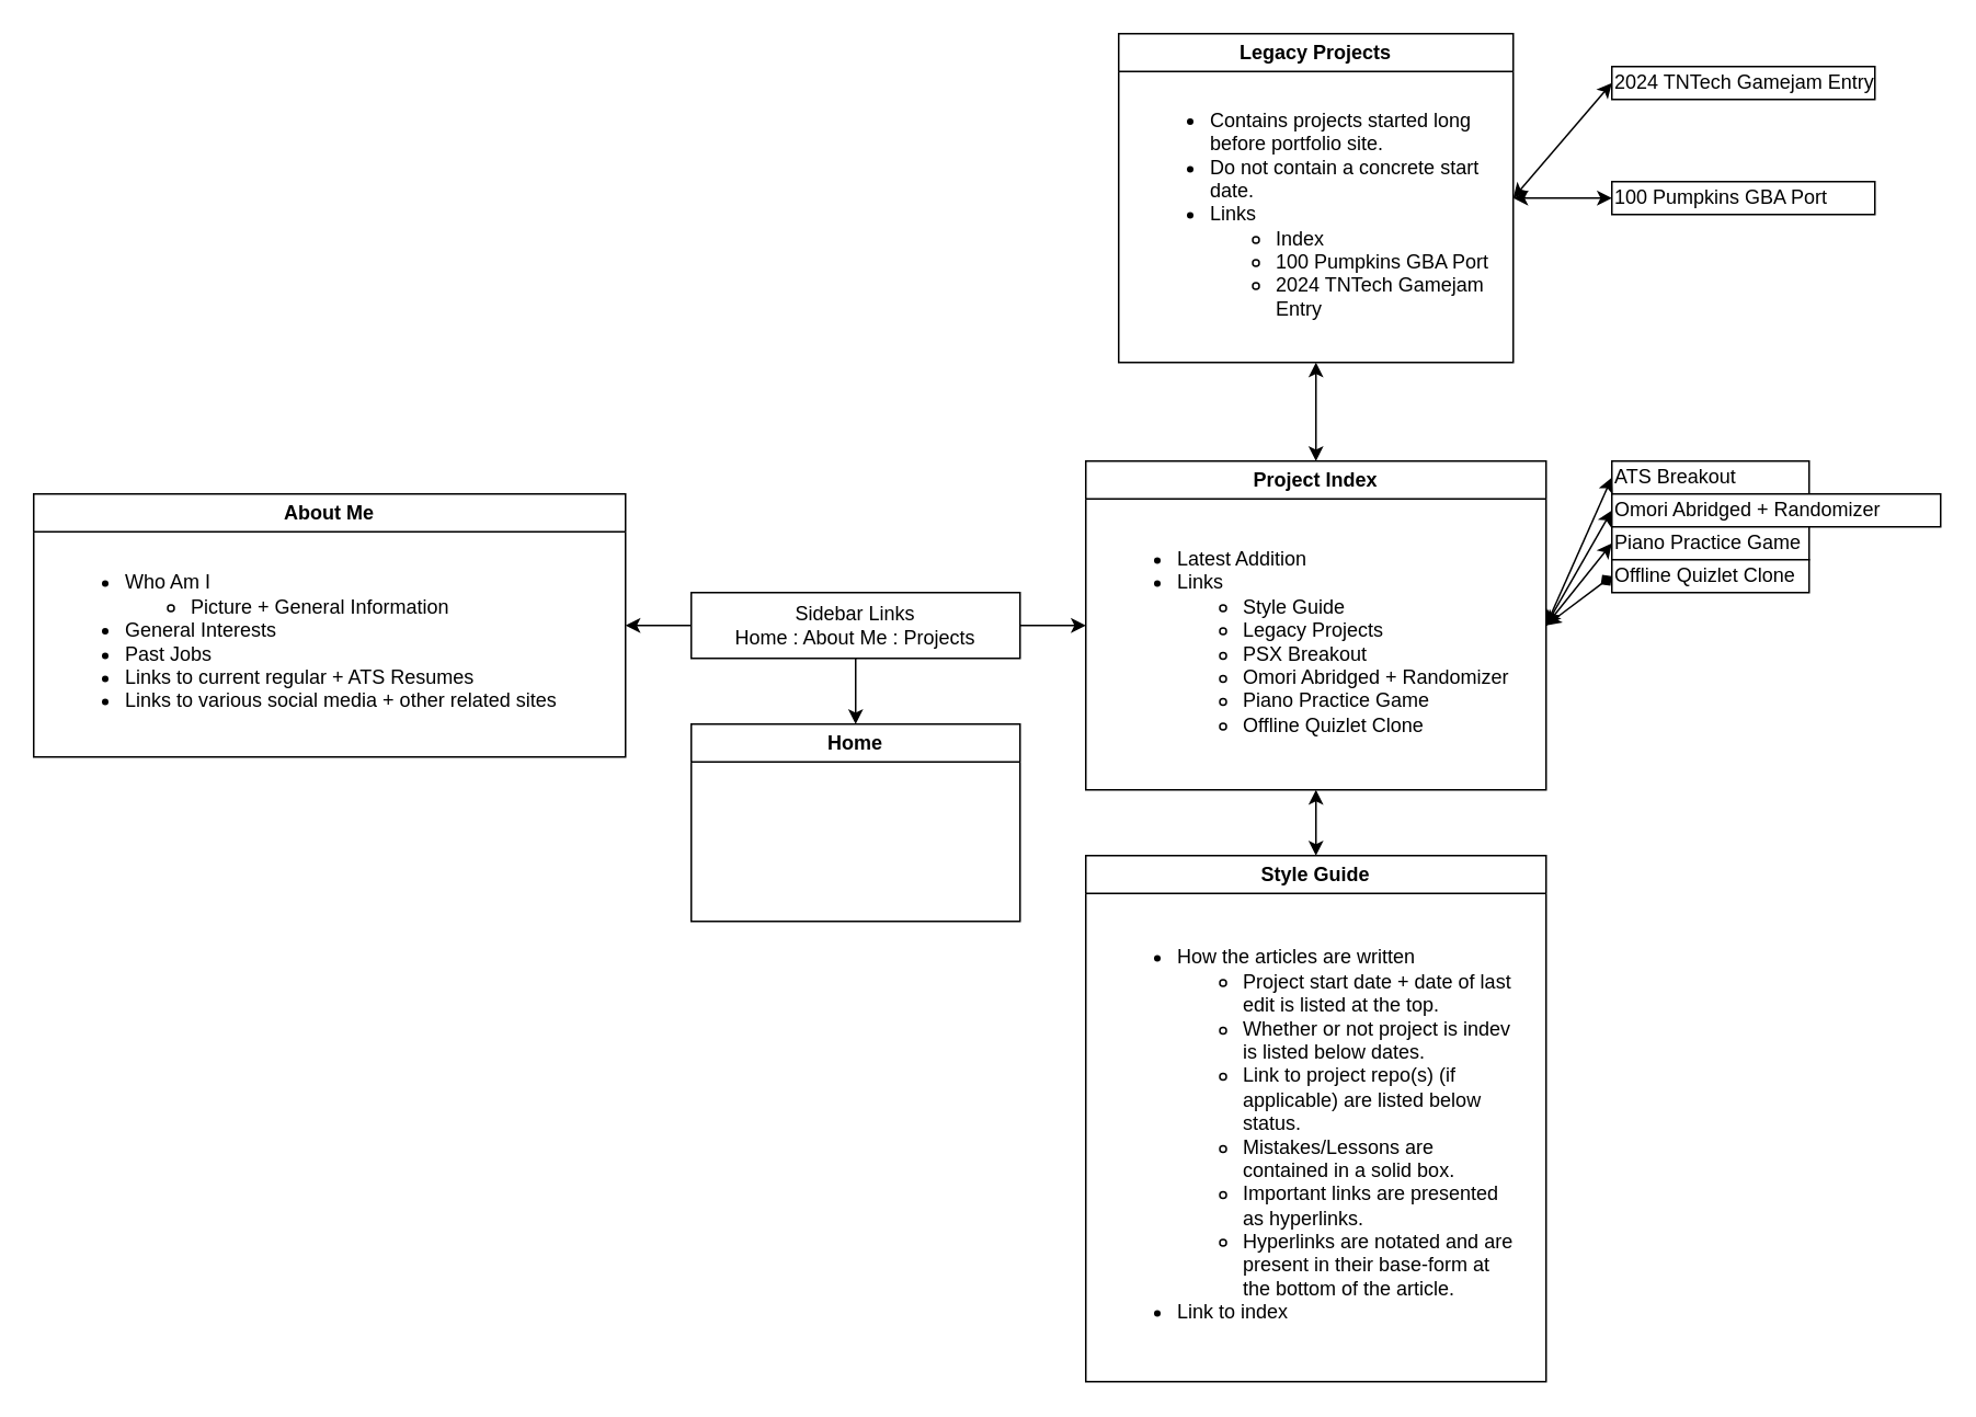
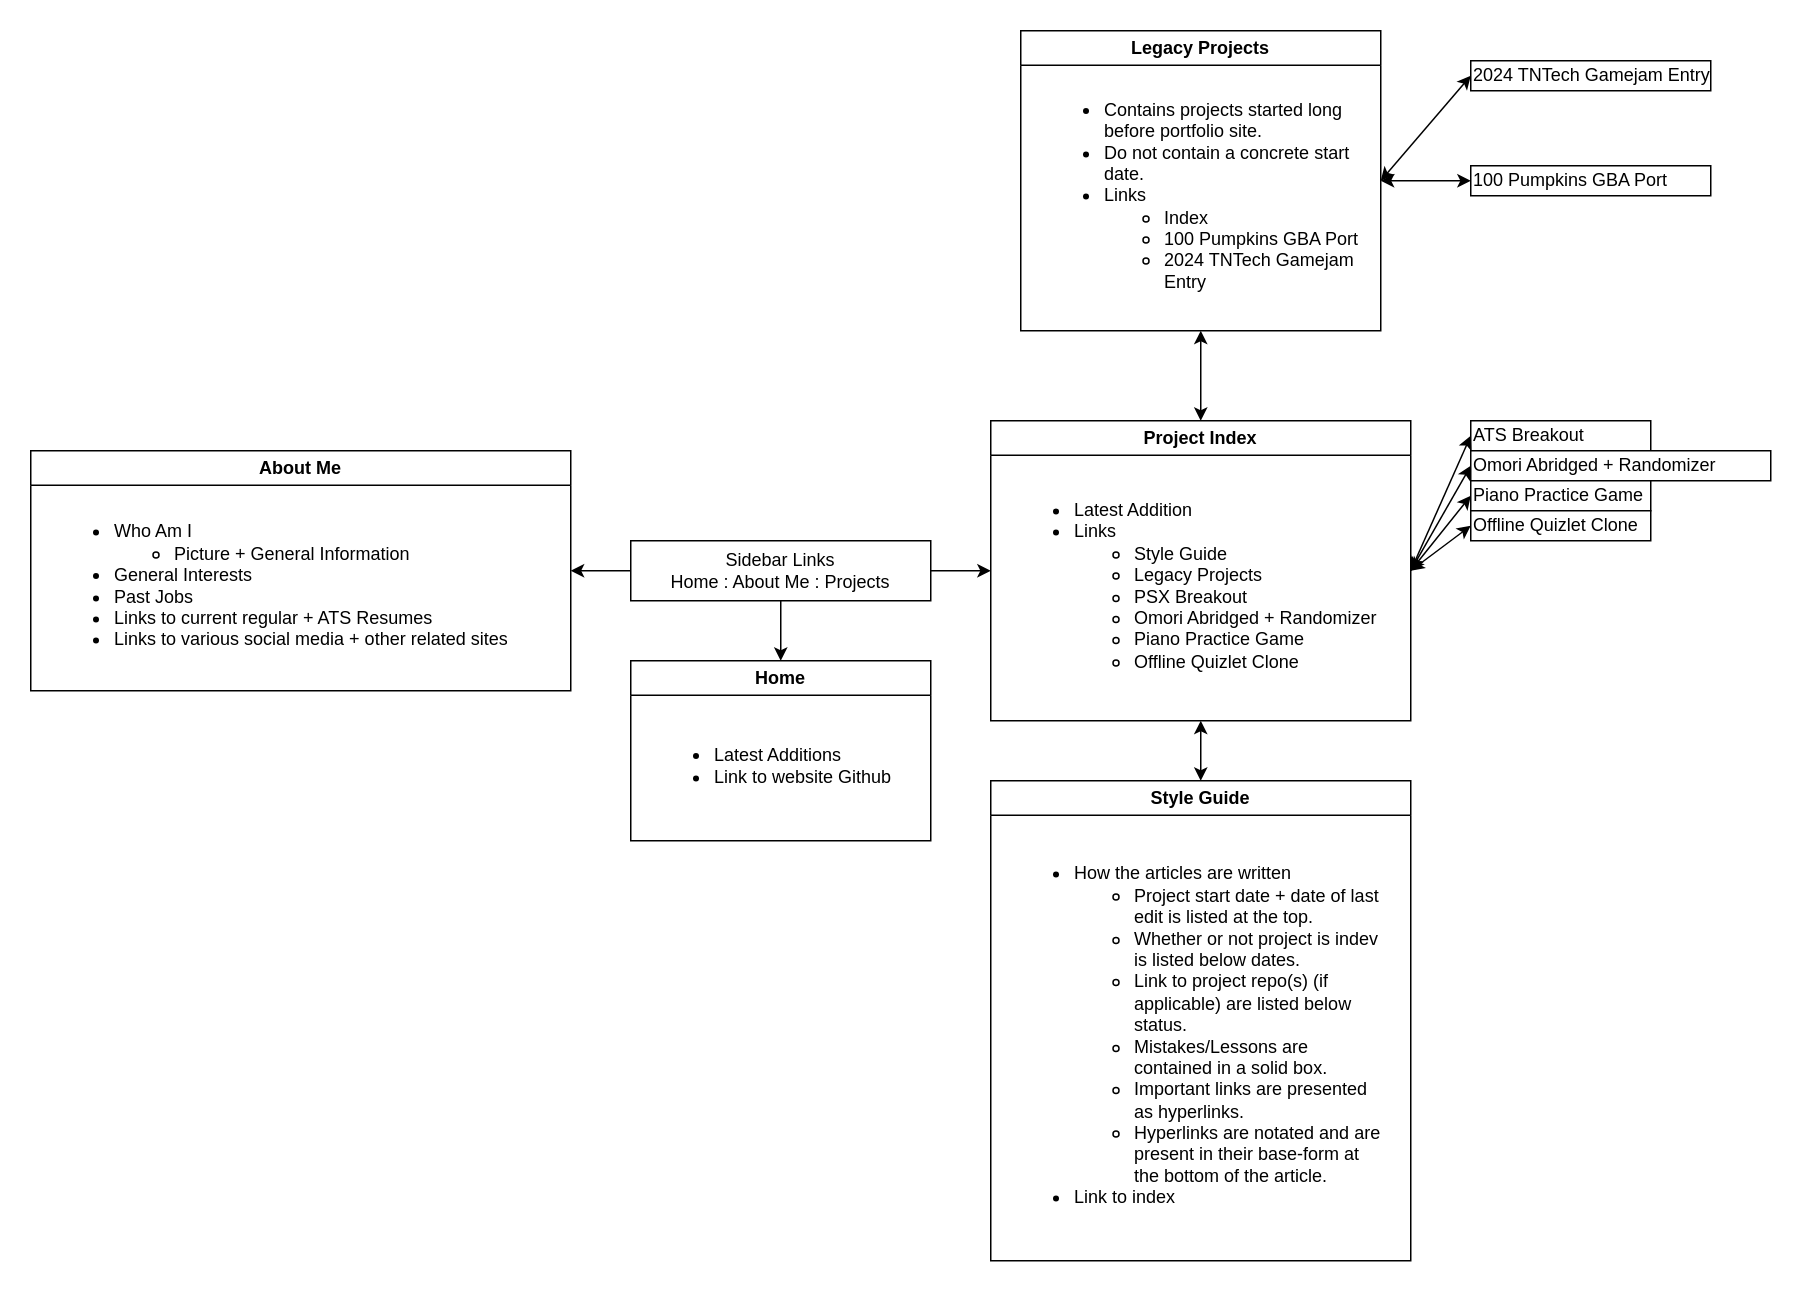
  <mxCell id="0" />
  <mxCell id="1" parent="0" />
  <mxCell id="2" value="Home" style="swimlane;whiteSpace=wrap;html=1;" vertex="1" parent="1"><mxGeometry x="420" y="440" width="200" height="120" as="geometry"><mxRectangle x="325" y="200" width="70" height="30" as="alternateBounds" /></mxGeometry></mxCell>
+ <mxCell id="3" value="&lt;ul&gt;&lt;li&gt;&lt;span style=&quot;background-color: transparent; color: light-dark(rgb(0, 0, 0), rgb(255, 255, 255));&quot;&gt;Latest Additions&lt;/span&gt;&lt;br&gt;&lt;/li&gt;&lt;li&gt;&lt;span style=&quot;background-color: transparent; color: light-dark(rgb(0, 0, 0), rgb(255, 255, 255));&quot;&gt;Link to website Github&lt;/span&gt;&lt;/li&gt;&lt;/ul&gt;" style="text;strokeColor=none;fillColor=none;align=left;verticalAlign=middle;spacingLeft=4;spacingRight=4;overflow=hidden;points=[[0,0.5],[1,0.5]];portConstraint=eastwest;rotatable=0;whiteSpace=wrap;html=1;" vertex="1" parent="2"><mxGeometry x="10" y="30" width="180" height="80" as="geometry" /></mxCell>
  <mxCell id="4" value="About Me" style="swimlane;whiteSpace=wrap;html=1;" vertex="1" parent="1"><mxGeometry x="20" y="300" width="360" height="160" as="geometry" /></mxCell>
  <mxCell id="5" value="&lt;ul&gt;&lt;li&gt;Who Am I&lt;/li&gt;&lt;ul&gt;&lt;li&gt;Picture + General Information&lt;/li&gt;&lt;/ul&gt;&lt;li&gt;General Interests&lt;/li&gt;&lt;li&gt;Past Jobs&lt;/li&gt;&lt;li&gt;Links to current regular + ATS Resumes&lt;/li&gt;&lt;li&gt;Links to various social media + other related sites&lt;/li&gt;&lt;/ul&gt;" style="text;strokeColor=none;fillColor=none;align=left;verticalAlign=middle;spacingLeft=4;spacingRight=4;overflow=hidden;points=[[0,0.5],[1,0.5]];portConstraint=eastwest;rotatable=0;whiteSpace=wrap;html=1;" vertex="1" parent="4"><mxGeometry x="10" y="30" width="340" height="120" as="geometry" /></mxCell>
  <mxCell id="6" value="Sidebar Links&lt;div&gt;Home : About Me : Projects&lt;/div&gt;" style="rounded=0;whiteSpace=wrap;html=1;" vertex="1" parent="1"><mxGeometry x="420" y="360" width="200" height="40" as="geometry" /></mxCell>
  <mxCell id="7" value="" style="endArrow=classic;html=1;rounded=0;entryX=1;entryY=0.5;entryDx=0;entryDy=0;exitX=0;exitY=0.5;exitDx=0;exitDy=0;" edge="1" parent="1" source="6" target="4"><mxGeometry width="50" height="50" relative="1" as="geometry"><mxPoint x="530" y="430" as="sourcePoint" /><mxPoint x="580" y="380" as="targetPoint" /></mxGeometry></mxCell>
  <mxCell id="8" value="" style="endArrow=classic;html=1;rounded=0;exitX=0.5;exitY=1;exitDx=0;exitDy=0;entryX=0.5;entryY=0;entryDx=0;entryDy=0;" edge="1" parent="1" source="6" target="2"><mxGeometry width="50" height="50" relative="1" as="geometry"><mxPoint x="530" y="430" as="sourcePoint" /><mxPoint x="580" y="380" as="targetPoint" /></mxGeometry></mxCell>
  <mxCell id="9" value="Project Index" style="swimlane;whiteSpace=wrap;html=1;startSize=23;" vertex="1" parent="1"><mxGeometry x="660" y="280" width="280" height="200" as="geometry" /></mxCell>
  <mxCell id="10" value="&lt;ul&gt;&lt;li&gt;&lt;span style=&quot;background-color: transparent; color: light-dark(rgb(0, 0, 0), rgb(255, 255, 255));&quot;&gt;Latest Addition&lt;/span&gt;&lt;br&gt;&lt;/li&gt;&lt;li&gt;&lt;span style=&quot;background-color: transparent; color: light-dark(rgb(0, 0, 0), rgb(255, 255, 255));&quot;&gt;Links&lt;/span&gt;&lt;/li&gt;&lt;ul&gt;&lt;li&gt;&lt;span style=&quot;background-color: transparent; color: light-dark(rgb(0, 0, 0), rgb(255, 255, 255));&quot;&gt;Style Guide&lt;/span&gt;&lt;/li&gt;&lt;li&gt;&lt;span style=&quot;background-color: transparent; color: light-dark(rgb(0, 0, 0), rgb(255, 255, 255));&quot;&gt;Legacy Projects&lt;/span&gt;&lt;/li&gt;&lt;li&gt;&lt;span style=&quot;background-color: transparent; color: light-dark(rgb(0, 0, 0), rgb(255, 255, 255));&quot;&gt;PSX Breakout&lt;/span&gt;&lt;/li&gt;&lt;li&gt;&lt;span style=&quot;background-color: transparent; color: light-dark(rgb(0, 0, 0), rgb(255, 255, 255));&quot;&gt;Omori Abridged + Randomizer&lt;/span&gt;&lt;/li&gt;&lt;li&gt;Piano Practice Game&lt;/li&gt;&lt;li&gt;Offline Quizlet Clone&lt;/li&gt;&lt;/ul&gt;&lt;/ul&gt;" style="text;strokeColor=none;fillColor=none;align=left;verticalAlign=middle;spacingLeft=4;spacingRight=4;overflow=hidden;points=[[0,0.5],[1,0.5]];portConstraint=eastwest;rotatable=0;whiteSpace=wrap;html=1;" vertex="1" parent="9"><mxGeometry x="10" y="30" width="260" height="160" as="geometry" /></mxCell>
  <mxCell id="11" value="" style="endArrow=classic;html=1;rounded=0;exitX=1;exitY=0.5;exitDx=0;exitDy=0;entryX=0;entryY=0.5;entryDx=0;entryDy=0;" edge="1" parent="1" source="6" target="9"><mxGeometry width="50" height="50" relative="1" as="geometry"><mxPoint x="670" y="440" as="sourcePoint" /><mxPoint x="720" y="390" as="targetPoint" /></mxGeometry></mxCell>
  <mxCell id="12" value="Style Guide" style="swimlane;whiteSpace=wrap;html=1;" vertex="1" parent="1"><mxGeometry x="660" y="520" width="280" height="320" as="geometry" /></mxCell>
  <mxCell id="13" value="&lt;ul&gt;&lt;li&gt;&lt;span style=&quot;background-color: transparent; color: light-dark(rgb(0, 0, 0), rgb(255, 255, 255));&quot;&gt;How the articles are written&lt;/span&gt;&lt;br&gt;&lt;/li&gt;&lt;ul&gt;&lt;li&gt;Project start date + date of last edit is listed at the top.&lt;/li&gt;&lt;li&gt;Whether or not project is indev is listed below dates.&lt;/li&gt;&lt;li&gt;Link to project repo(s) (if applicable) are listed below status.&lt;/li&gt;&lt;li&gt;Mistakes/Lessons are contained in a solid box.&lt;/li&gt;&lt;li&gt;Important links are presented as hyperlinks.&lt;/li&gt;&lt;li&gt;Hyperlinks are notated and are present in their base-form at the bottom of the article.&lt;/li&gt;&lt;/ul&gt;&lt;li&gt;Link to index&lt;/li&gt;&lt;/ul&gt;" style="text;strokeColor=none;fillColor=none;align=left;verticalAlign=middle;spacingLeft=4;spacingRight=4;overflow=hidden;points=[[0,0.5],[1,0.5]];portConstraint=eastwest;rotatable=0;whiteSpace=wrap;html=1;" vertex="1" parent="12"><mxGeometry x="10" y="30" width="260" height="280" as="geometry" /></mxCell>
  <mxCell id="14" value="Legacy Projects" style="swimlane;whiteSpace=wrap;html=1;" vertex="1" parent="1"><mxGeometry x="680" y="20" width="240" height="200" as="geometry"><mxRectangle x="420" y="100" width="130" height="30" as="alternateBounds" /></mxGeometry></mxCell>
  <mxCell id="15" value="&lt;ul&gt;&lt;li&gt;Contains projects started long before portfolio site.&lt;/li&gt;&lt;li&gt;Do not contain a concrete start date.&lt;/li&gt;&lt;li&gt;Links&lt;/li&gt;&lt;ul&gt;&lt;li&gt;Index&lt;/li&gt;&lt;li&gt;100 Pumpkins GBA Port&lt;/li&gt;&lt;li&gt;2024 TNTech Gamejam Entry&lt;/li&gt;&lt;/ul&gt;&lt;/ul&gt;" style="text;strokeColor=none;fillColor=none;align=left;verticalAlign=middle;spacingLeft=4;spacingRight=4;overflow=hidden;points=[[0,0.5],[1,0.5]];portConstraint=eastwest;rotatable=0;whiteSpace=wrap;html=1;" vertex="1" parent="14"><mxGeometry x="10" y="30" width="220" height="160" as="geometry" /></mxCell>
  <mxCell id="16" value="ATS Breakout" style="rounded=0;whiteSpace=wrap;html=1;align=left;" vertex="1" parent="1"><mxGeometry x="980" y="280" width="120" height="20" as="geometry" /></mxCell>
  <mxCell id="17" value="Omori Abridged + Randomizer" style="rounded=0;whiteSpace=wrap;html=1;align=left;" vertex="1" parent="1"><mxGeometry x="980" y="300" width="200" height="20" as="geometry" /></mxCell>
  <mxCell id="18" value="Piano Practice Game" style="rounded=0;whiteSpace=wrap;html=1;align=left;" vertex="1" parent="1"><mxGeometry x="980" y="320" width="120" height="20" as="geometry" /></mxCell>
  <mxCell id="19" value="100 Pumpkins GBA Port" style="rounded=0;whiteSpace=wrap;html=1;align=left;" vertex="1" parent="1"><mxGeometry x="980" y="110" width="160" height="20" as="geometry" /></mxCell>
  <mxCell id="20" value="2024 TNTech Gamejam Entry" style="rounded=0;whiteSpace=wrap;html=1;align=left;" vertex="1" parent="1"><mxGeometry x="980" y="40" width="160" height="20" as="geometry" /></mxCell>
  <mxCell id="21" value="" style="endArrow=classic;startArrow=classic;html=1;rounded=0;entryX=0.5;entryY=1;entryDx=0;entryDy=0;exitX=0.5;exitY=0;exitDx=0;exitDy=0;" edge="1" parent="1" source="9" target="14"><mxGeometry width="50" height="50" relative="1" as="geometry"><mxPoint x="860" y="450" as="sourcePoint" /><mxPoint x="910" y="400" as="targetPoint" /></mxGeometry></mxCell>
  <mxCell id="22" value="" style="endArrow=classic;startArrow=classic;html=1;rounded=0;entryX=0.5;entryY=1;entryDx=0;entryDy=0;exitX=0.5;exitY=0;exitDx=0;exitDy=0;" edge="1" parent="1" source="12" target="9"><mxGeometry width="50" height="50" relative="1" as="geometry"><mxPoint x="1150" y="590" as="sourcePoint" /><mxPoint x="1150" y="530" as="targetPoint" /></mxGeometry></mxCell>
  <mxCell id="23" value="" style="endArrow=classic;startArrow=classic;html=1;rounded=0;entryX=0;entryY=0.5;entryDx=0;entryDy=0;" edge="1" parent="1" target="19"><mxGeometry width="50" height="50" relative="1" as="geometry"><mxPoint x="920" y="120" as="sourcePoint" /><mxPoint x="970" y="150" as="targetPoint" /></mxGeometry></mxCell>
  <mxCell id="24" value="" style="endArrow=classic;startArrow=classic;html=1;rounded=0;entryX=0;entryY=0.5;entryDx=0;entryDy=0;exitX=1;exitY=0.5;exitDx=0;exitDy=0;" edge="1" parent="1" source="14" target="20"><mxGeometry width="50" height="50" relative="1" as="geometry"><mxPoint x="920" y="200" as="sourcePoint" /><mxPoint x="970" y="150" as="targetPoint" /></mxGeometry></mxCell>
  <mxCell id="25" value="" style="endArrow=classic;startArrow=classic;html=1;rounded=0;entryX=0;entryY=0.5;entryDx=0;entryDy=0;exitX=1;exitY=0.5;exitDx=0;exitDy=0;" edge="1" parent="1" source="9" target="16"><mxGeometry width="50" height="50" relative="1" as="geometry"><mxPoint x="920" y="200" as="sourcePoint" /><mxPoint x="970" y="150" as="targetPoint" /></mxGeometry></mxCell>
  <mxCell id="26" value="" style="endArrow=classic;startArrow=classic;html=1;rounded=0;entryX=0;entryY=0.5;entryDx=0;entryDy=0;exitX=1;exitY=0.5;exitDx=0;exitDy=0;" edge="1" parent="1" source="9" target="17"><mxGeometry width="50" height="50" relative="1" as="geometry"><mxPoint x="920" y="200" as="sourcePoint" /><mxPoint x="970" y="150" as="targetPoint" /></mxGeometry></mxCell>
  <mxCell id="27" value="" style="endArrow=classic;startArrow=classic;html=1;rounded=0;entryX=0;entryY=0.5;entryDx=0;entryDy=0;exitX=1;exitY=0.5;exitDx=0;exitDy=0;" edge="1" parent="1" source="9" target="18"><mxGeometry width="50" height="50" relative="1" as="geometry"><mxPoint x="920" y="200" as="sourcePoint" /><mxPoint x="970" y="150" as="targetPoint" /></mxGeometry></mxCell>
  <mxCell id="28" value="Offline Quizlet Clone" style="rounded=0;whiteSpace=wrap;html=1;align=left;" vertex="1" parent="1"><mxGeometry x="980" y="340" width="120" height="20" as="geometry" /></mxCell>
- <mxCell id="29" value="" style="endArrow=diamond;startArrow=classic;html=1;rounded=0;entryX=0;entryY=0.5;entryDx=0;entryDy=0;exitX=1;exitY=0.5;exitDx=0;exitDy=0;" edge="1" parent="1" target="28" source="9"><mxGeometry width="50" height="50" relative="1" as="geometry"><mxPoint x="940" y="400" as="sourcePoint" /><mxPoint x="970" y="170" as="targetPoint" /></mxGeometry></mxCell>
+ <mxCell id="29" value="" style="endArrow=classic;startArrow=classic;html=1;rounded=0;entryX=0;entryY=0.5;entryDx=0;entryDy=0;exitX=1;exitY=0.5;exitDx=0;exitDy=0;" edge="1" parent="1" target="28" source="9"><mxGeometry width="50" height="50" relative="1" as="geometry"><mxPoint x="940" y="400" as="sourcePoint" /><mxPoint x="970" y="170" as="targetPoint" /></mxGeometry></mxCell>
